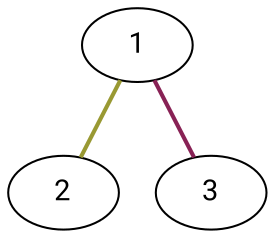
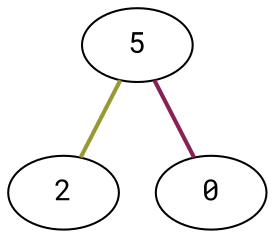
  graph {
    fontname="Roboto Mono"
    rankdir=BT
    node [fontname="Roboto Mono"]
    edge [fontname="Roboto Mono" style=bold]
    2
-   1
-   3
+   1 [label=5]
+   3 [label=0]
    2 -- 1 [color="#999933"]
    3 -- 1 [color="#882255"]
  }
